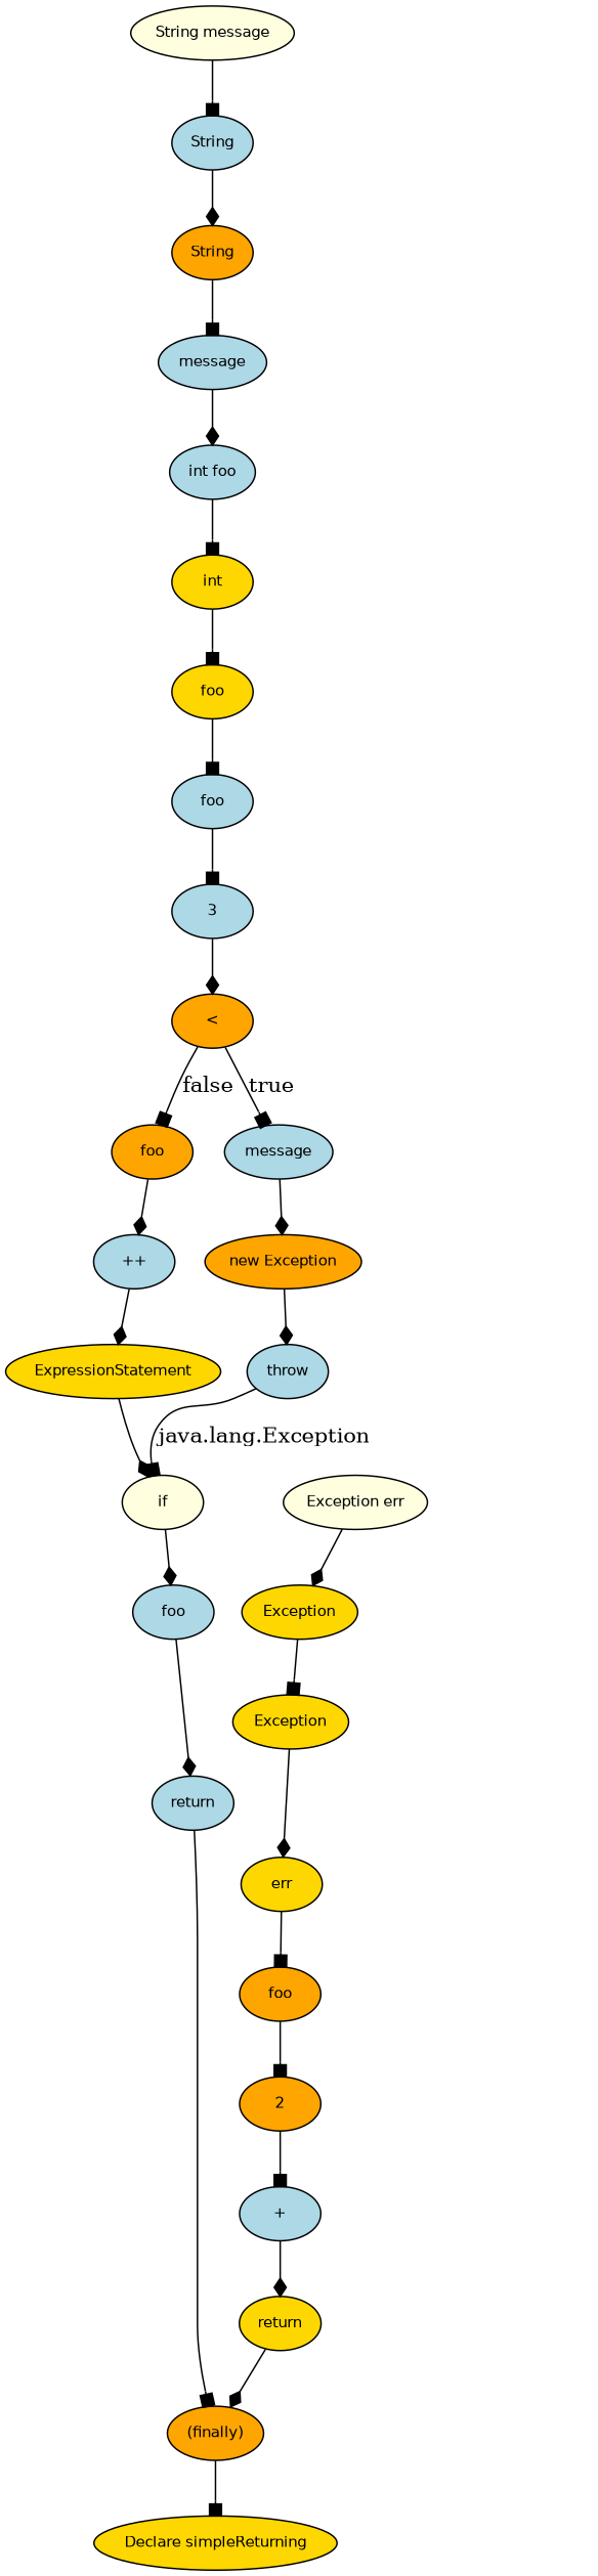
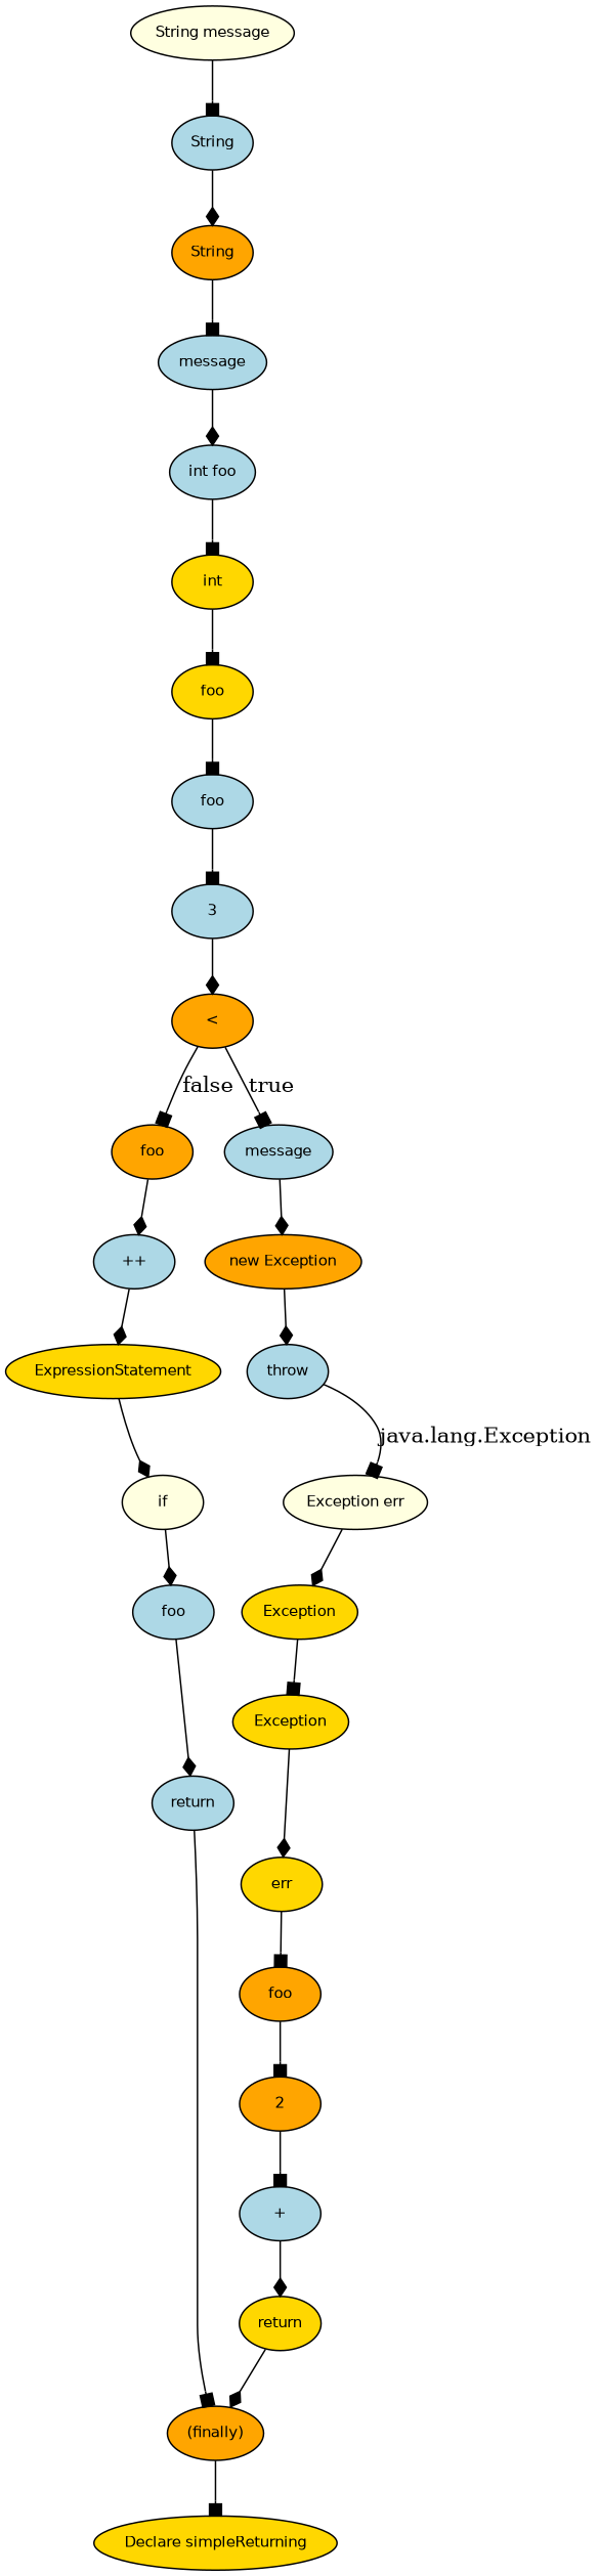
  digraph {
    node [fillcolor=lightblue fontname=Helvetica fontsize=10 style=filled]
    edge [arrowhead=box]
    n1 [label=foo]
    n2 [label=return]
    n3 [fillcolor=orange label="(finally)"]
    n4 [fillcolor=gold label="Declare simpleReturning"]
    n5 [fillcolor=orange label=foo]
    n6 [label="++"]
    n7 [fillcolor=gold label=ExpressionStatement]
    n8 [fillcolor=lightyellow label=if]
    n9 [label=message]
    n10 [fillcolor=orange label="new Exception"]
    n11 [label=throw]
    n12 [fillcolor=orange label=2]
    n13 [label="+"]
    n14 [fillcolor=gold label=return]
    n15 [fillcolor=orange label=foo]
    n16 [fillcolor=gold label=err]
    n17 [fillcolor=gold label=Exception]
    n18 [fillcolor=gold label=Exception]
    n19 [fillcolor=lightyellow label="Exception err"]
    n20 [fillcolor=gold label=foo]
    n21 [label=foo]
    n22 [label=3]
    n23 [fillcolor=gold label=int]
    n24 [label="int foo"]
    n25 [label=message]
    n26 [label=String]
    n27 [fillcolor=orange label=String]
    n28 [fillcolor=orange label="<"]
    n29 [fillcolor=lightyellow label="String message"]
    n1 -> n2 [arrowhead=diamond]
    n2 -> n3
    n3 -> n4
    n5 -> n6 [arrowhead=diamond]
    n6 -> n7 [arrowhead=diamond]
    n7 -> n8 [arrowhead=diamond]
    n8 -> n1 [arrowhead=diamond]
    n9 -> n10 [arrowhead=diamond]
    n10 -> n11 [arrowhead=diamond]
-   n11 -> n8 [label="java.lang.Exception"]
+   n11 -> n19 [label="java.lang.Exception"]
    n12 -> n13
    n13 -> n14 [arrowhead=diamond]
    n14 -> n3 [arrowhead=diamond]
    n15 -> n12
    n16 -> n15
    n17 -> n18
    n18 -> n16 [arrowhead=diamond]
    n19 -> n17 [arrowhead=diamond]
    n20 -> n21
    n21 -> n22
    n22 -> n28 [arrowhead=diamond]
    n23 -> n20
    n24 -> n23
    n25 -> n24 [arrowhead=diamond]
    n26 -> n27 [arrowhead=diamond]
    n27 -> n25
    n28 -> n5 [label=false]
    n28 -> n9 [label=true]
    n29 -> n26
  }
